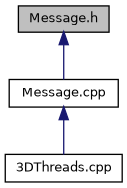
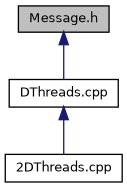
  digraph {
    node [color=black fillcolor=white fontname=Helvetica fontsize=10 shape=record style=filled]
    edge [color=midnightblue dir=back fontname=Helvetica fontsize=10 labelfontname=Helvetica labelfontsize=10 style=solid]
    n1 [fillcolor=grey75 fontcolor=black height=0.2 label="Message.h" width=0.4]
-   n2 [height=0.2 label="Message.cpp" width=0.4]
-   n3 [height=0.2 label="3DThreads.cpp" width=0.4]
+   n2 [height=0.2 label="DThreads.cpp" width=0.4]
+   n3 [height=0.2 label="2DThreads.cpp" width=0.4]
    n1 -> n2
    n2 -> n3
  }
